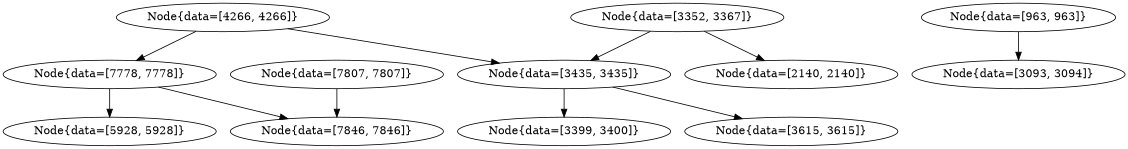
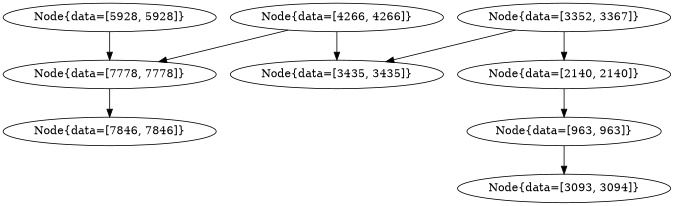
  digraph {
    n1 [label="Node{data=[4266, 4266]}"]
    n2 [label="Node{data=[7778, 7778]}"]
    n3 [label="Node{data=[3435, 3435]}"]
    n4 [label="Node{data=[3352, 3367]}"]
    n5 [label="Node{data=[2140, 2140]}"]
    n6 [label="Node{data=[5928, 5928]}"]
    n7 [label="Node{data=[7846, 7846]}"]
    n8 [label="Node{data=[963, 963]}"]
-   n9 [label="Node{data=[3399, 3400]}"]
-   n10 [label="Node{data=[3615, 3615]}"]
    n11 [label="Node{data=[3093, 3094]}"]
-   n12 [label="Node{data=[7807, 7807]}"]
    n1 -> n2
    n1 -> n3
-   n2 -> n6
+   n6 -> n2
    n2 -> n7
-   n3 -> n9
-   n3 -> n10
    n4 -> n3
    n4 -> n5
+   n5 -> n8
    n8 -> n11
-   n12 -> n7
  }
